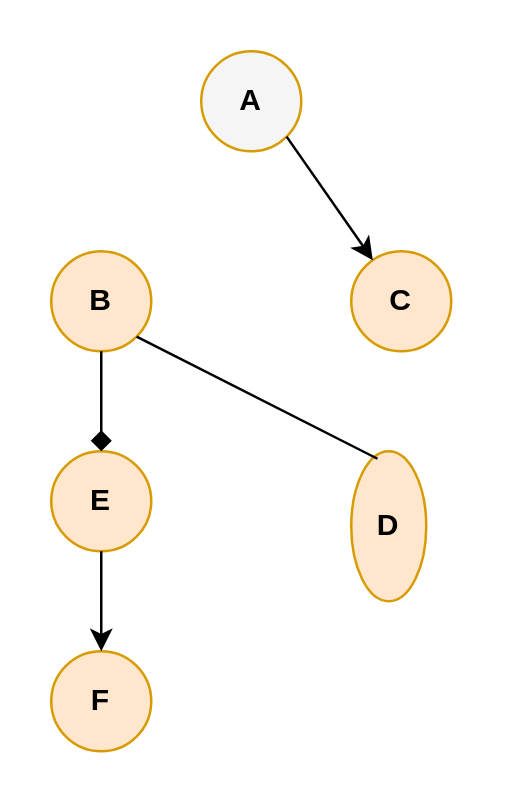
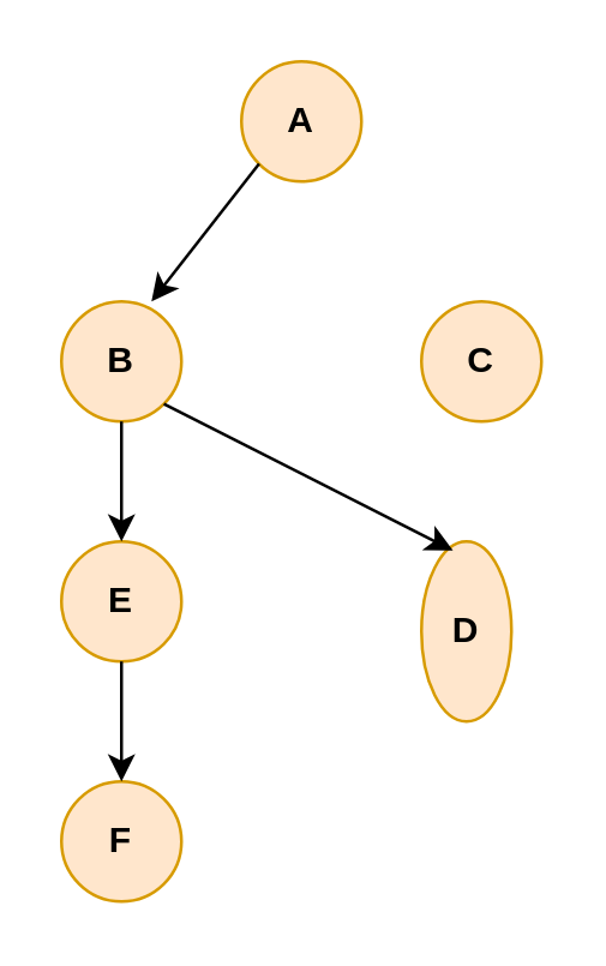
  <mxCell id="0" />
  <mxCell id="1" parent="0" />
- <mxCell id="2" value="A" style="ellipse;whiteSpace=wrap;html=1;aspect=fixed;fillColor=#f5f5f5;strokeColor=#d79b00;fontStyle=1;" parent="1" vertex="1"><mxGeometry x="80" y="20" width="40" height="40" as="geometry" /></mxCell>
+ <mxCell id="2" value="A" style="ellipse;whiteSpace=wrap;html=1;aspect=fixed;fillColor=#ffe6cc;strokeColor=#d79b00;fontStyle=1" parent="1" vertex="1"><mxGeometry x="80" y="20" width="40" height="40" as="geometry" /></mxCell>
  <mxCell id="3" value="F" style="ellipse;whiteSpace=wrap;html=1;aspect=fixed;fillColor=#ffe6cc;strokeColor=#d79b00;fontStyle=1" parent="1" vertex="1"><mxGeometry x="20" y="260" width="40" height="40" as="geometry" /></mxCell>
  <mxCell id="4" value="D" style="ellipse;whiteSpace=wrap;html=1;aspect=fixed;fillColor=#ffe6cc;strokeColor=#d79b00;fontStyle=1" parent="1" vertex="1"><mxGeometry x="140" y="180" width="30" height="60" as="geometry" /></mxCell>
  <mxCell id="5" value="E" style="ellipse;whiteSpace=wrap;html=1;aspect=fixed;fillColor=#ffe6cc;strokeColor=#d79b00;fontStyle=1" parent="1" vertex="1"><mxGeometry x="20" y="180" width="40" height="40" as="geometry" /></mxCell>
  <mxCell id="6" value="C" style="ellipse;whiteSpace=wrap;html=1;aspect=fixed;fillColor=#ffe6cc;strokeColor=#d79b00;fontStyle=1" parent="1" vertex="1"><mxGeometry x="140" y="100" width="40" height="40" as="geometry" /></mxCell>
  <mxCell id="7" value="B" style="ellipse;whiteSpace=wrap;html=1;aspect=fixed;fillColor=#ffe6cc;strokeColor=#d79b00;fontStyle=1" parent="1" vertex="1"><mxGeometry x="20" y="100" width="40" height="40" as="geometry" /></mxCell>
- <mxCell id="9" value="" style="endArrow=diamond;html=1;rounded=0;exitX=0.5;exitY=1;exitDx=0;exitDy=0;entryX=0.5;entryY=0;entryDx=0;entryDy=0;" parent="1" source="7" target="5" edge="1"><mxGeometry width="50" height="50" relative="1" as="geometry"><mxPoint x="58" y="134" as="sourcePoint" /><mxPoint x="22" y="180" as="targetPoint" /></mxGeometry></mxCell>
+ <mxCell id="8" value="" style="endArrow=classic;html=1;rounded=0;exitX=0;exitY=1;exitDx=0;exitDy=0;entryX=0.75;entryY=0;entryDx=0;entryDy=0;entryPerimeter=0;" parent="1" source="2" target="7" edge="1"><mxGeometry width="50" height="50" relative="1" as="geometry"><mxPoint x="210" y="290" as="sourcePoint" /><mxPoint x="260" y="240" as="targetPoint" /></mxGeometry></mxCell>
+ <mxCell id="9" value="" style="endArrow=classic;html=1;rounded=0;exitX=0.5;exitY=1;exitDx=0;exitDy=0;entryX=0.5;entryY=0;entryDx=0;entryDy=0;" parent="1" source="7" target="5" edge="1"><mxGeometry width="50" height="50" relative="1" as="geometry"><mxPoint x="58" y="134" as="sourcePoint" /><mxPoint x="22" y="180" as="targetPoint" /></mxGeometry></mxCell>
  <mxCell id="10" value="" style="endArrow=classic;html=1;rounded=0;exitX=0.5;exitY=1;exitDx=0;exitDy=0;entryX=0.75;entryY=0;entryDx=0;entryDy=0;entryPerimeter=0;" parent="1" source="5" edge="1"><mxGeometry width="50" height="50" relative="1" as="geometry"><mxPoint x="76" y="214" as="sourcePoint" /><mxPoint x="40" y="260" as="targetPoint" /></mxGeometry></mxCell>
- <mxCell id="11" value="" style="endArrow=none;html=1;rounded=0;exitX=1;exitY=1;exitDx=0;exitDy=0;entryX=0.35;entryY=0.05;entryDx=0;entryDy=0;entryPerimeter=0;" parent="1" source="7" target="4" edge="1"><mxGeometry width="50" height="50" relative="1" as="geometry"><mxPoint x="86" y="134" as="sourcePoint" /><mxPoint x="50" y="180" as="targetPoint" /></mxGeometry></mxCell>
- <mxCell id="12" value="" style="endArrow=classic;html=1;rounded=0;exitX=1;exitY=1;exitDx=0;exitDy=0;" parent="1" source="2" target="6" edge="1"><mxGeometry width="50" height="50" relative="1" as="geometry"><mxPoint x="126" y="94" as="sourcePoint" /><mxPoint x="90" y="140" as="targetPoint" /></mxGeometry></mxCell>
+ <mxCell id="11" value="" style="endArrow=classic;html=1;rounded=0;exitX=1;exitY=1;exitDx=0;exitDy=0;entryX=0.35;entryY=0.05;entryDx=0;entryDy=0;entryPerimeter=0;" parent="1" source="7" target="4" edge="1"><mxGeometry width="50" height="50" relative="1" as="geometry"><mxPoint x="86" y="134" as="sourcePoint" /><mxPoint x="50" y="180" as="targetPoint" /></mxGeometry></mxCell>
